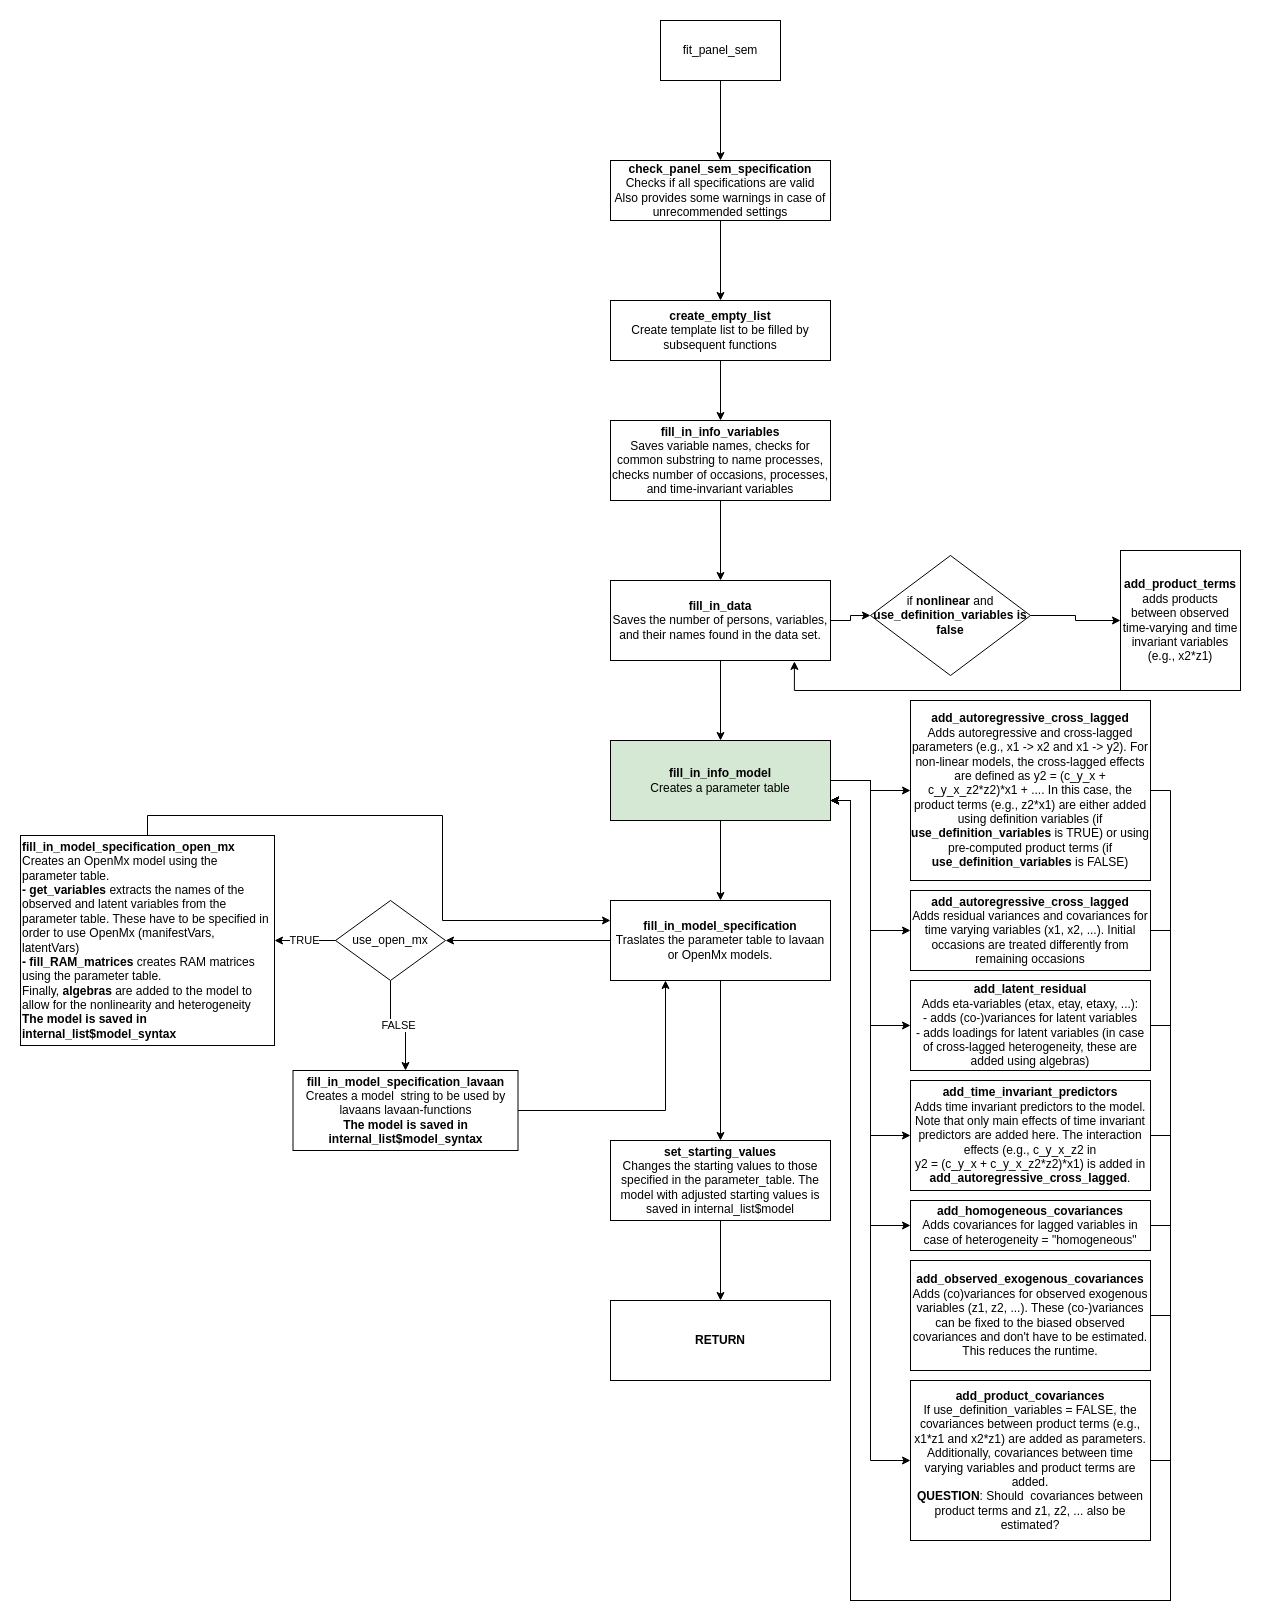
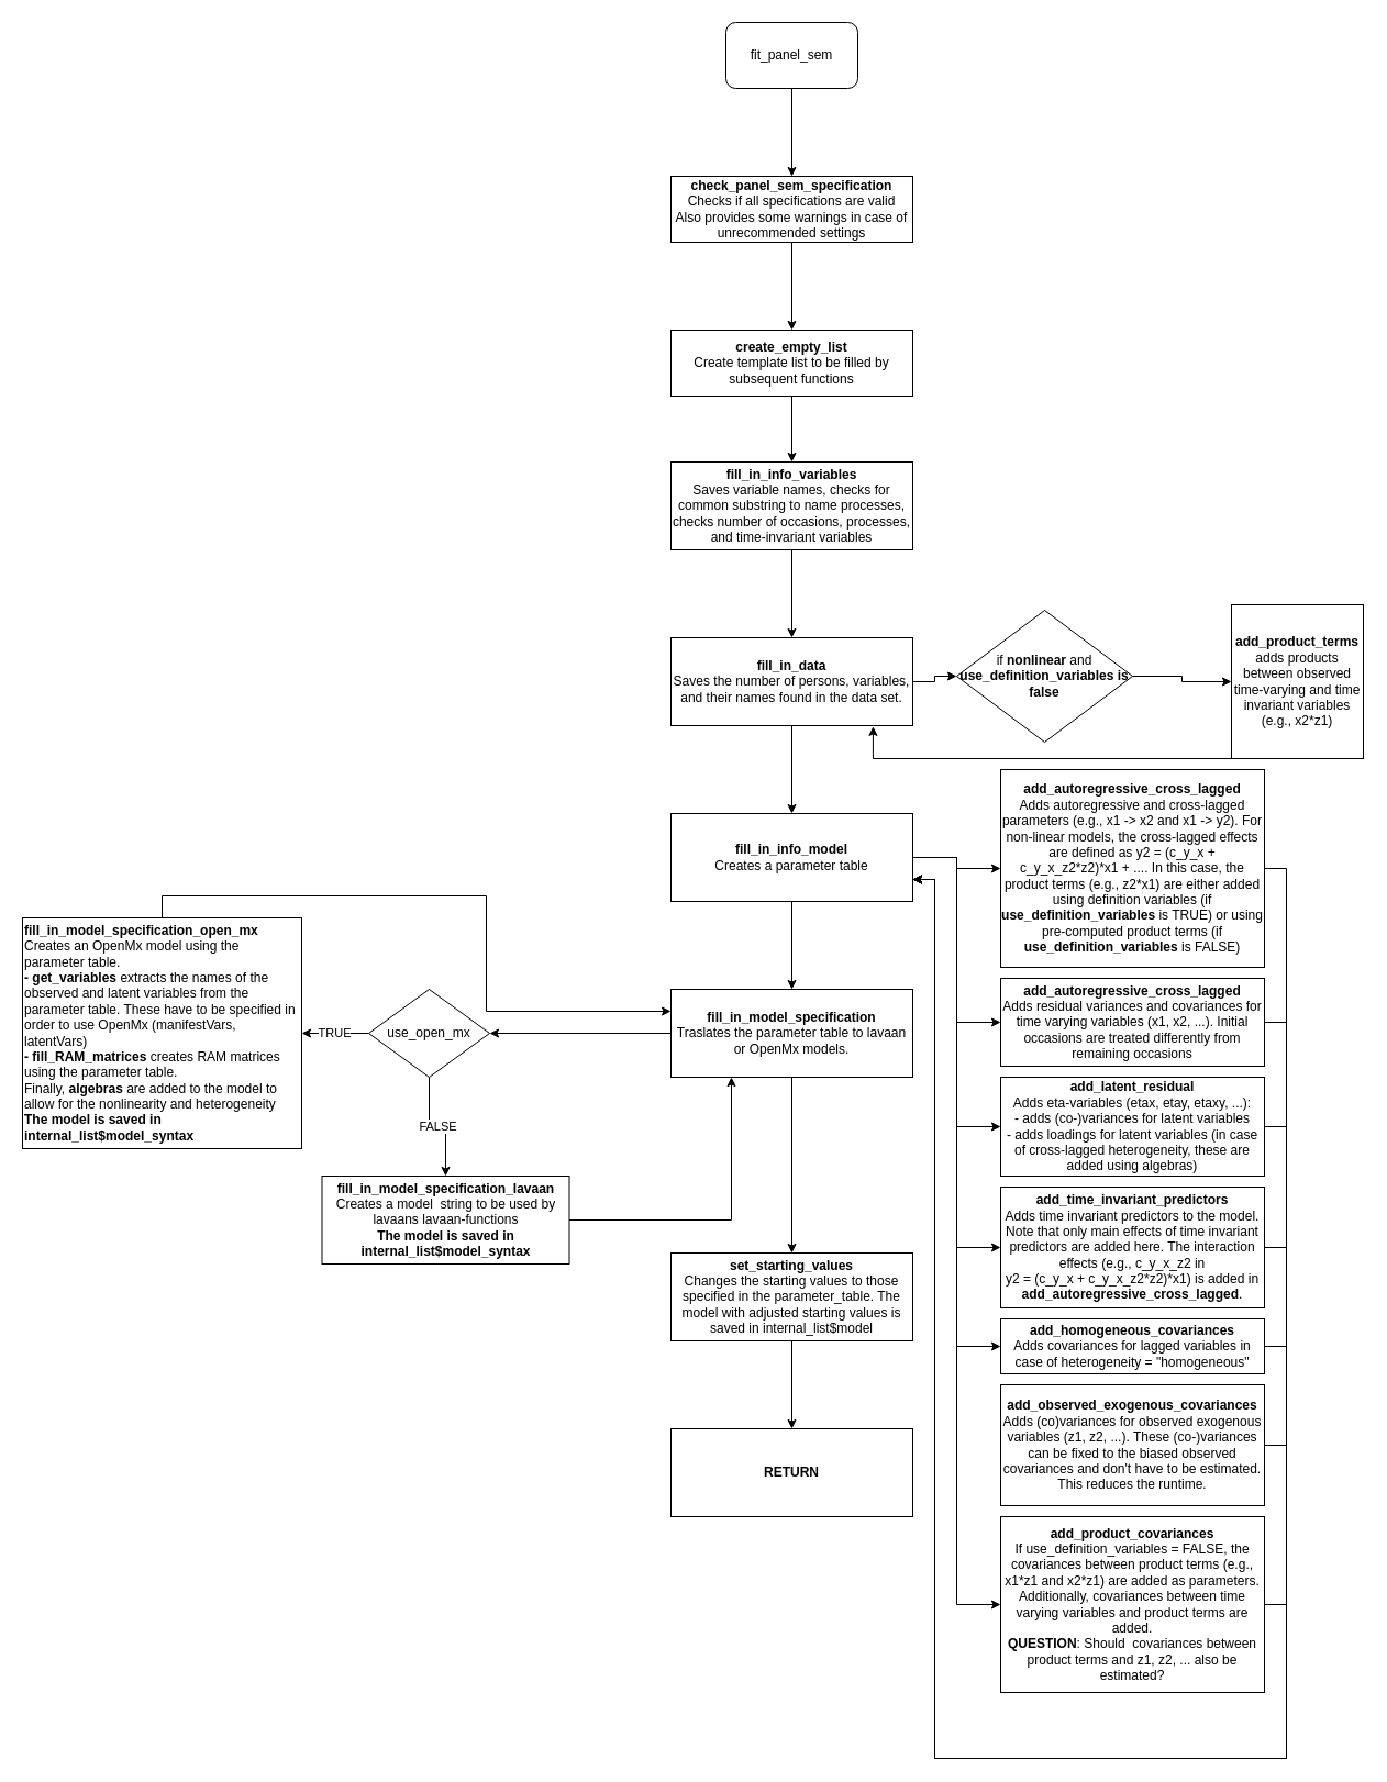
  <mxCell id="0" />
  <mxCell id="1" parent="0" />
  <mxCell id="2" value="" style="edgeStyle=orthogonalEdgeStyle;rounded=0;orthogonalLoop=1;jettySize=auto;html=1;" edge="1" parent="1" source="3" target="5"><mxGeometry relative="1" as="geometry" /></mxCell>
- <mxCell id="3" value="fit_panel_sem" style="rounded=0;whiteSpace=wrap;html=1;" vertex="1" parent="1"><mxGeometry x="660" y="20" width="120" height="60" as="geometry" /></mxCell>
+ <mxCell id="3" value="fit_panel_sem" style="whiteSpace=wrap;html=1;rounded=1;" vertex="1" parent="1"><mxGeometry x="660" y="20" width="120" height="60" as="geometry" /></mxCell>
  <mxCell id="4" value="" style="edgeStyle=orthogonalEdgeStyle;rounded=0;orthogonalLoop=1;jettySize=auto;html=1;" edge="1" parent="1" source="5" target="7"><mxGeometry relative="1" as="geometry" /></mxCell>
  <mxCell id="5" value="&lt;div&gt;&lt;b&gt;check_panel_sem_specification&lt;/b&gt;&lt;/div&gt;&lt;div&gt;Checks if all specifications are valid&lt;/div&gt;&lt;div&gt;Also provides some warnings in case of unrecommended settings&lt;br&gt;&lt;/div&gt;" style="rounded=0;whiteSpace=wrap;html=1;" vertex="1" parent="1"><mxGeometry x="610" y="160" width="220" height="60" as="geometry" /></mxCell>
  <mxCell id="6" value="" style="edgeStyle=orthogonalEdgeStyle;rounded=0;orthogonalLoop=1;jettySize=auto;html=1;" edge="1" parent="1" source="7" target="9"><mxGeometry relative="1" as="geometry" /></mxCell>
  <mxCell id="7" value="&lt;div&gt;&lt;b&gt;create_empty_list&lt;/b&gt;&lt;/div&gt;Create template list to be filled by subsequent functions" style="rounded=0;whiteSpace=wrap;html=1;" vertex="1" parent="1"><mxGeometry x="610" y="300" width="220" height="60" as="geometry" /></mxCell>
  <mxCell id="8" value="" style="edgeStyle=orthogonalEdgeStyle;rounded=0;orthogonalLoop=1;jettySize=auto;html=1;" edge="1" parent="1" source="9" target="12"><mxGeometry relative="1" as="geometry" /></mxCell>
  <mxCell id="9" value="&lt;div&gt;&lt;b&gt;fill_in_info_variables&lt;/b&gt;&lt;/div&gt;Saves variable names, checks for common substring to name processes, checks number of occasions, processes, and time-invariant variables" style="rounded=0;whiteSpace=wrap;html=1;" vertex="1" parent="1"><mxGeometry x="610" y="420" width="220" height="80" as="geometry" /></mxCell>
  <mxCell id="10" value="" style="edgeStyle=orthogonalEdgeStyle;rounded=0;orthogonalLoop=1;jettySize=auto;html=1;" edge="1" parent="1" source="12" target="14"><mxGeometry relative="1" as="geometry" /></mxCell>
  <mxCell id="11" value="" style="edgeStyle=orthogonalEdgeStyle;rounded=0;orthogonalLoop=1;jettySize=auto;html=1;" edge="1" parent="1" source="12" target="23"><mxGeometry relative="1" as="geometry" /></mxCell>
  <mxCell id="12" value="&lt;div&gt;&lt;b&gt;fill_in_data&lt;/b&gt;&lt;/div&gt;Saves the number of persons, variables, and their names found in the data set." style="rounded=0;whiteSpace=wrap;html=1;" vertex="1" parent="1"><mxGeometry x="610" y="580" width="220" height="80" as="geometry" /></mxCell>
  <mxCell id="13" value="" style="edgeStyle=orthogonalEdgeStyle;rounded=0;orthogonalLoop=1;jettySize=auto;html=1;" edge="1" parent="1" source="14" target="15"><mxGeometry relative="1" as="geometry" /></mxCell>
  <mxCell id="14" value="if &lt;b&gt;nonlinear&lt;/b&gt; and &lt;b&gt;use_definition_variables is&lt;/b&gt; &lt;b&gt;false&lt;/b&gt;" style="rhombus;whiteSpace=wrap;html=1;rounded=0;" vertex="1" parent="1"><mxGeometry x="870" y="555" width="160" height="120" as="geometry" /></mxCell>
  <mxCell id="15" value="&lt;div&gt;&lt;b&gt;add_product_terms&lt;/b&gt;&lt;/div&gt;&lt;div&gt;adds products between observed time-varying and time invariant variables (e.g., x2*z1)&lt;br&gt;&lt;/div&gt;" style="whiteSpace=wrap;html=1;rounded=0;" vertex="1" parent="1"><mxGeometry x="1120" y="550" width="120" height="140" as="geometry" /></mxCell>
  <mxCell id="16" value="" style="edgeStyle=orthogonalEdgeStyle;rounded=0;orthogonalLoop=1;jettySize=auto;html=1;" edge="1" parent="1" source="23" target="25"><mxGeometry relative="1" as="geometry" /></mxCell>
  <mxCell id="17" style="edgeStyle=orthogonalEdgeStyle;rounded=0;orthogonalLoop=1;jettySize=auto;html=1;entryX=0;entryY=0.5;entryDx=0;entryDy=0;" edge="1" parent="1" source="23" target="27"><mxGeometry relative="1" as="geometry"><mxPoint x="900" y="1010" as="targetPoint" /></mxGeometry></mxCell>
  <mxCell id="18" style="edgeStyle=orthogonalEdgeStyle;rounded=0;orthogonalLoop=1;jettySize=auto;html=1;exitX=1;exitY=0.5;exitDx=0;exitDy=0;entryX=0;entryY=0.5;entryDx=0;entryDy=0;" edge="1" parent="1" source="23" target="29"><mxGeometry relative="1" as="geometry" /></mxCell>
  <mxCell id="19" style="edgeStyle=orthogonalEdgeStyle;rounded=0;orthogonalLoop=1;jettySize=auto;html=1;exitX=1;exitY=0.5;exitDx=0;exitDy=0;entryX=0;entryY=0.5;entryDx=0;entryDy=0;" edge="1" parent="1" source="23" target="31"><mxGeometry relative="1" as="geometry" /></mxCell>
  <mxCell id="20" style="edgeStyle=orthogonalEdgeStyle;rounded=0;orthogonalLoop=1;jettySize=auto;html=1;exitX=1;exitY=0.5;exitDx=0;exitDy=0;entryX=0;entryY=0.5;entryDx=0;entryDy=0;" edge="1" parent="1" source="23" target="33"><mxGeometry relative="1" as="geometry" /></mxCell>
  <mxCell id="21" style="edgeStyle=orthogonalEdgeStyle;rounded=0;orthogonalLoop=1;jettySize=auto;html=1;exitX=1;exitY=0.5;exitDx=0;exitDy=0;entryX=0;entryY=0.5;entryDx=0;entryDy=0;" edge="1" parent="1" source="23" target="37"><mxGeometry relative="1" as="geometry" /></mxCell>
  <mxCell id="22" value="" style="edgeStyle=orthogonalEdgeStyle;rounded=0;orthogonalLoop=1;jettySize=auto;html=1;" edge="1" parent="1" source="23" target="40"><mxGeometry relative="1" as="geometry" /></mxCell>
- <mxCell id="23" value="&lt;div&gt;&lt;b&gt;fill_in_info_model&lt;/b&gt;&lt;/div&gt;Creates a parameter table" style="rounded=0;whiteSpace=wrap;html=1;fillColor=#d5e8d4;" vertex="1" parent="1"><mxGeometry x="610" y="740" width="220" height="80" as="geometry" /></mxCell>
+ <mxCell id="23" value="&lt;div&gt;&lt;b&gt;fill_in_info_model&lt;/b&gt;&lt;/div&gt;Creates a parameter table" style="rounded=0;whiteSpace=wrap;html=1;" vertex="1" parent="1"><mxGeometry x="610" y="740" width="220" height="80" as="geometry" /></mxCell>
  <mxCell id="24" style="edgeStyle=orthogonalEdgeStyle;rounded=0;orthogonalLoop=1;jettySize=auto;html=1;exitX=1;exitY=0.5;exitDx=0;exitDy=0;entryX=1;entryY=0.75;entryDx=0;entryDy=0;" edge="1" parent="1" source="25" target="23"><mxGeometry relative="1" as="geometry"><Array as="points"><mxPoint x="1170" y="790" /><mxPoint x="1170" y="1600" /><mxPoint x="850" y="1600" /><mxPoint x="850" y="800" /></Array></mxGeometry></mxCell>
  <mxCell id="25" value="&lt;div&gt;&lt;b&gt;add_autoregressive_cross_lagged&lt;/b&gt;&lt;/div&gt;Adds autoregressive and cross-lagged parameters (e.g., x1 -&amp;gt; x2 and x1 -&amp;gt; y2). For non-linear models, the cross-lagged effects are defined as y2 = (c_y_x + c_y_x_z2*z2)*x1 + .... In this case, the product terms (e.g., z2*x1) are either added using definition variables (if &lt;b&gt;use_definition_variables &lt;/b&gt;is TRUE) or using pre-computed product terms&amp;nbsp;(if &lt;b&gt;use_definition_variables &lt;/b&gt;is FALSE)" style="rounded=0;whiteSpace=wrap;html=1;" vertex="1" parent="1"><mxGeometry x="910" y="700" width="240" height="180" as="geometry" /></mxCell>
  <mxCell id="26" style="edgeStyle=orthogonalEdgeStyle;rounded=0;orthogonalLoop=1;jettySize=auto;html=1;exitX=1;exitY=0.5;exitDx=0;exitDy=0;" edge="1" parent="1" source="27"><mxGeometry relative="1" as="geometry"><mxPoint x="830" y="800" as="targetPoint" /><Array as="points"><mxPoint x="1170" y="930" /><mxPoint x="1170" y="1600" /><mxPoint x="850" y="1600" /><mxPoint x="850" y="800" /></Array></mxGeometry></mxCell>
  <mxCell id="27" value="&lt;div&gt;&lt;b&gt;add_autoregressive_cross_lagged&lt;/b&gt;&lt;/div&gt;Adds residual variances and covariances for time varying variables (x1, x2, ...). Initial occasions are treated differently from remaining occasions" style="rounded=0;whiteSpace=wrap;html=1;" vertex="1" parent="1"><mxGeometry x="910" y="890" width="240" height="80" as="geometry" /></mxCell>
  <mxCell id="28" style="edgeStyle=orthogonalEdgeStyle;rounded=0;orthogonalLoop=1;jettySize=auto;html=1;exitX=1;exitY=0.5;exitDx=0;exitDy=0;entryX=1;entryY=0.75;entryDx=0;entryDy=0;" edge="1" parent="1" source="29" target="23"><mxGeometry relative="1" as="geometry"><Array as="points"><mxPoint x="1170" y="1025" /><mxPoint x="1170" y="1600" /><mxPoint x="850" y="1600" /><mxPoint x="850" y="800" /></Array></mxGeometry></mxCell>
  <mxCell id="29" value="&lt;div&gt;&lt;b&gt;add_latent_residual&lt;/b&gt;&lt;/div&gt;&lt;div&gt;Adds eta-variables (etax, etay, etaxy, ...):&lt;/div&gt;&lt;div&gt;- adds (co-)variances for latent variables&lt;/div&gt;&lt;div&gt;- adds loadings for latent variables (in case of cross-lagged heterogeneity, these are added using algebras)&lt;br&gt;&lt;/div&gt;" style="rounded=0;whiteSpace=wrap;html=1;" vertex="1" parent="1"><mxGeometry x="910" y="980" width="240" height="90" as="geometry" /></mxCell>
  <mxCell id="30" style="edgeStyle=orthogonalEdgeStyle;rounded=0;orthogonalLoop=1;jettySize=auto;html=1;exitX=1;exitY=0.5;exitDx=0;exitDy=0;entryX=1;entryY=0.75;entryDx=0;entryDy=0;" edge="1" parent="1" source="31" target="23"><mxGeometry relative="1" as="geometry"><Array as="points"><mxPoint x="1170" y="1135" /><mxPoint x="1170" y="1600" /><mxPoint x="850" y="1600" /><mxPoint x="850" y="800" /></Array></mxGeometry></mxCell>
  <mxCell id="31" value="&lt;div&gt;&lt;b&gt;add_time_invariant_predictors&lt;/b&gt;&lt;/div&gt;&lt;div&gt;Adds time invariant predictors to the model. Note that only main effects of time invariant predictors are added here. The interaction effects (e.g., c_y_x_z2 in &lt;br&gt;&lt;/div&gt;&lt;div&gt;y2 = (c_y_x + c_y_x_z2*z2)*x1) is added in &lt;b&gt;add_autoregressive_cross_lagged&lt;/b&gt;.&lt;br&gt;&lt;/div&gt;" style="rounded=0;whiteSpace=wrap;html=1;" vertex="1" parent="1"><mxGeometry x="910" y="1080" width="240" height="110" as="geometry" /></mxCell>
  <mxCell id="32" style="edgeStyle=orthogonalEdgeStyle;rounded=0;orthogonalLoop=1;jettySize=auto;html=1;exitX=1;exitY=0.5;exitDx=0;exitDy=0;entryX=1;entryY=0.75;entryDx=0;entryDy=0;" edge="1" parent="1" source="33" target="23"><mxGeometry relative="1" as="geometry"><Array as="points"><mxPoint x="1170" y="1225" /><mxPoint x="1170" y="1600" /><mxPoint x="850" y="1600" /><mxPoint x="850" y="800" /></Array></mxGeometry></mxCell>
  <mxCell id="33" value="&lt;div&gt;&lt;b&gt;add_homogeneous_covariances&lt;/b&gt;&lt;/div&gt;&lt;div&gt;Adds covariances for lagged variables in case of heterogeneity = &quot;homogeneous&quot;&lt;br&gt;&lt;/div&gt;" style="rounded=0;whiteSpace=wrap;html=1;" vertex="1" parent="1"><mxGeometry x="910" y="1200" width="240" height="50" as="geometry" /></mxCell>
  <mxCell id="34" style="edgeStyle=orthogonalEdgeStyle;rounded=0;orthogonalLoop=1;jettySize=auto;html=1;exitX=1;exitY=0.5;exitDx=0;exitDy=0;entryX=1;entryY=0.75;entryDx=0;entryDy=0;" edge="1" parent="1" source="35" target="23"><mxGeometry relative="1" as="geometry"><mxPoint x="830" y="803.077" as="targetPoint" /><Array as="points"><mxPoint x="1170" y="1315" /><mxPoint x="1170" y="1600" /><mxPoint x="850" y="1600" /><mxPoint x="850" y="800" /></Array></mxGeometry></mxCell>
  <mxCell id="35" value="&lt;div&gt;&lt;b&gt;add_observed_exogenous_covariances&lt;/b&gt;&lt;/div&gt;&lt;div&gt;Adds (co)variances for observed exogenous variables (z1, z2, ...). These (co-)variances can be fixed to the biased observed covariances and don't have to be estimated. This reduces the runtime.&lt;br&gt;&lt;/div&gt;" style="rounded=0;whiteSpace=wrap;html=1;" vertex="1" parent="1"><mxGeometry x="910" y="1260" width="240" height="110" as="geometry" /></mxCell>
  <mxCell id="36" style="edgeStyle=orthogonalEdgeStyle;rounded=0;orthogonalLoop=1;jettySize=auto;html=1;exitX=1;exitY=0.5;exitDx=0;exitDy=0;entryX=1;entryY=0.75;entryDx=0;entryDy=0;" edge="1" parent="1" source="37" target="23"><mxGeometry relative="1" as="geometry"><mxPoint x="830" y="810" as="targetPoint" /><Array as="points"><mxPoint x="1170" y="1460" /><mxPoint x="1170" y="1600" /><mxPoint x="850" y="1600" /><mxPoint x="850" y="800" /></Array></mxGeometry></mxCell>
  <mxCell id="37" value="&lt;div&gt;&lt;b&gt;add_product_covariances&lt;/b&gt;&lt;/div&gt;&lt;div&gt;If use_definition_variables = FALSE, the covariances between product terms (e.g., x1*z1 and x2*z1) are added as parameters. Additionally, covariances between time varying variables and product terms are added.&lt;/div&gt;&lt;div&gt;&lt;b&gt;QUESTION&lt;/b&gt;: Should&amp;nbsp; covariances between product terms and z1, z2, ... also be estimated?&lt;br&gt;&lt;/div&gt;" style="rounded=0;whiteSpace=wrap;html=1;" vertex="1" parent="1"><mxGeometry x="910" y="1380" width="240" height="160" as="geometry" /></mxCell>
  <mxCell id="38" value="" style="edgeStyle=orthogonalEdgeStyle;rounded=0;orthogonalLoop=1;jettySize=auto;html=1;" edge="1" parent="1" source="40" target="43"><mxGeometry relative="1" as="geometry" /></mxCell>
  <mxCell id="39" value="" style="edgeStyle=orthogonalEdgeStyle;rounded=0;orthogonalLoop=1;jettySize=auto;html=1;" edge="1" parent="1" source="40" target="49"><mxGeometry relative="1" as="geometry" /></mxCell>
  <mxCell id="40" value="&lt;div&gt;&lt;b&gt;fill_in_model_specification&lt;/b&gt;&lt;/div&gt;Traslates the parameter table to lavaan or OpenMx models." style="rounded=0;whiteSpace=wrap;html=1;" vertex="1" parent="1"><mxGeometry x="610" y="900" width="220" height="80" as="geometry" /></mxCell>
  <mxCell id="41" value="TRUE" style="edgeStyle=orthogonalEdgeStyle;rounded=0;orthogonalLoop=1;jettySize=auto;html=1;" edge="1" parent="1" source="43" target="45"><mxGeometry relative="1" as="geometry" /></mxCell>
  <mxCell id="42" value="FALSE" style="edgeStyle=orthogonalEdgeStyle;rounded=0;orthogonalLoop=1;jettySize=auto;html=1;" edge="1" parent="1" source="43" target="47"><mxGeometry relative="1" as="geometry" /></mxCell>
  <mxCell id="43" value="use_open_mx" style="rhombus;whiteSpace=wrap;html=1;rounded=0;" vertex="1" parent="1"><mxGeometry x="335" y="900" width="110" height="80" as="geometry" /></mxCell>
  <mxCell id="44" style="edgeStyle=orthogonalEdgeStyle;rounded=0;orthogonalLoop=1;jettySize=auto;html=1;exitX=0.5;exitY=0;exitDx=0;exitDy=0;entryX=0;entryY=0.25;entryDx=0;entryDy=0;" edge="1" parent="1" source="45" target="40"><mxGeometry relative="1" as="geometry" /></mxCell>
  <mxCell id="45" value="&lt;div&gt;&lt;b&gt;fill_in_model_specification_open_mx&lt;/b&gt;&lt;/div&gt;&lt;div&gt;Creates an OpenMx model using the parameter table. &lt;b&gt;&lt;br&gt;&lt;/b&gt;&lt;/div&gt;&lt;div&gt;&lt;b&gt;- get_variables &lt;/b&gt;extracts the names of the observed and latent variables from the parameter table. These have to be specified in order to use OpenMx (manifestVars, latentVars)&lt;/div&gt;&lt;div&gt;&lt;b&gt;- fill_RAM_matrices &lt;/b&gt;creates RAM matrices using the parameter table. &lt;b&gt;&lt;br&gt;&lt;/b&gt;&lt;/div&gt;&lt;div&gt;Finally, &lt;b&gt;algebras&lt;/b&gt; are added to the model to allow for the nonlinearity and heterogeneity&lt;b&gt;&lt;br&gt;&lt;/b&gt;&lt;/div&gt;&lt;div&gt;&lt;b&gt;The model is saved in internal_list$model_syntax&lt;br&gt;&lt;/b&gt;&lt;/div&gt;" style="whiteSpace=wrap;html=1;rounded=0;align=left;" vertex="1" parent="1"><mxGeometry x="20" y="835" width="254" height="210" as="geometry" /></mxCell>
  <mxCell id="46" style="edgeStyle=orthogonalEdgeStyle;rounded=0;orthogonalLoop=1;jettySize=auto;html=1;exitX=1;exitY=0.5;exitDx=0;exitDy=0;entryX=0.25;entryY=1;entryDx=0;entryDy=0;" edge="1" parent="1" source="47" target="40"><mxGeometry relative="1" as="geometry" /></mxCell>
  <mxCell id="47" value="&lt;div&gt;fill_in_model_specification_lavaan&lt;/div&gt;&lt;div&gt;&lt;span style=&quot;font-weight: normal;&quot;&gt;Creates a model&amp;nbsp; string to be used by lavaans lavaan-functions&lt;/span&gt;&lt;/div&gt;&lt;div&gt;The model is saved in internal_list$model_syntax&lt;br&gt;&lt;/div&gt;" style="whiteSpace=wrap;html=1;rounded=0;fontStyle=1" vertex="1" parent="1"><mxGeometry x="292.5" y="1070" width="225" height="80" as="geometry" /></mxCell>
  <mxCell id="48" value="" style="edgeStyle=orthogonalEdgeStyle;rounded=0;orthogonalLoop=1;jettySize=auto;html=1;" edge="1" parent="1" source="49" target="50"><mxGeometry relative="1" as="geometry" /></mxCell>
  <mxCell id="49" value="&lt;div&gt;&lt;b&gt;set_starting_values&lt;/b&gt;&lt;/div&gt;Changes the starting values to those specified in the parameter_table. The model with adjusted starting values is saved in internal_list$model" style="rounded=0;whiteSpace=wrap;html=1;" vertex="1" parent="1"><mxGeometry x="610" y="1140" width="220" height="80" as="geometry" /></mxCell>
  <mxCell id="50" value="&lt;b&gt;RETURN&lt;/b&gt;" style="rounded=0;whiteSpace=wrap;html=1;" vertex="1" parent="1"><mxGeometry x="610" y="1300" width="220" height="80" as="geometry" /></mxCell>
  <mxCell id="51" style="edgeStyle=orthogonalEdgeStyle;rounded=0;orthogonalLoop=1;jettySize=auto;html=1;exitX=0;exitY=1;exitDx=0;exitDy=0;entryX=0.836;entryY=1.011;entryDx=0;entryDy=0;entryPerimeter=0;" edge="1" parent="1" source="15" target="12"><mxGeometry relative="1" as="geometry"><Array as="points"><mxPoint x="794" y="690" /></Array></mxGeometry></mxCell>
